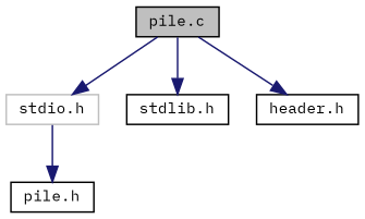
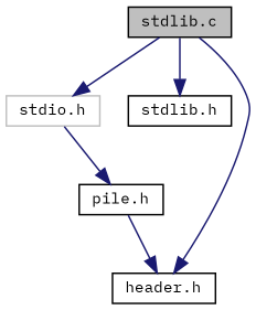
  digraph {
    fontname="IBM Plex Mono"
    node [color=black fontname="IBM Plex Mono" fontsize=10 shape=record]
    edge [color=midnightblue fontname="IBM Plex Mono" fontsize=10 labelfontname=Helvetica labelfontsize=10 style=solid]
-   n1 [fillcolor=grey75 fontcolor=black height=0.2 label="pile.c" style=filled width=0.4]
+   n1 [fillcolor=grey75 fontcolor=black height=0.2 label="stdlib.c" style=filled width=0.4]
    n2 [color=grey75 height=0.2 label="stdio.h" width=0.4]
    n3 [height=0.2 label="stdlib.h" width=0.4]
    n4 [height=0.2 label="header.h" width=0.4]
    n5 [height=0.2 label="pile.h" width=0.4]
    n1 -> n2
    n1 -> n3
    n1 -> n4
    n2 -> n5
+   n5 -> n4
  }
